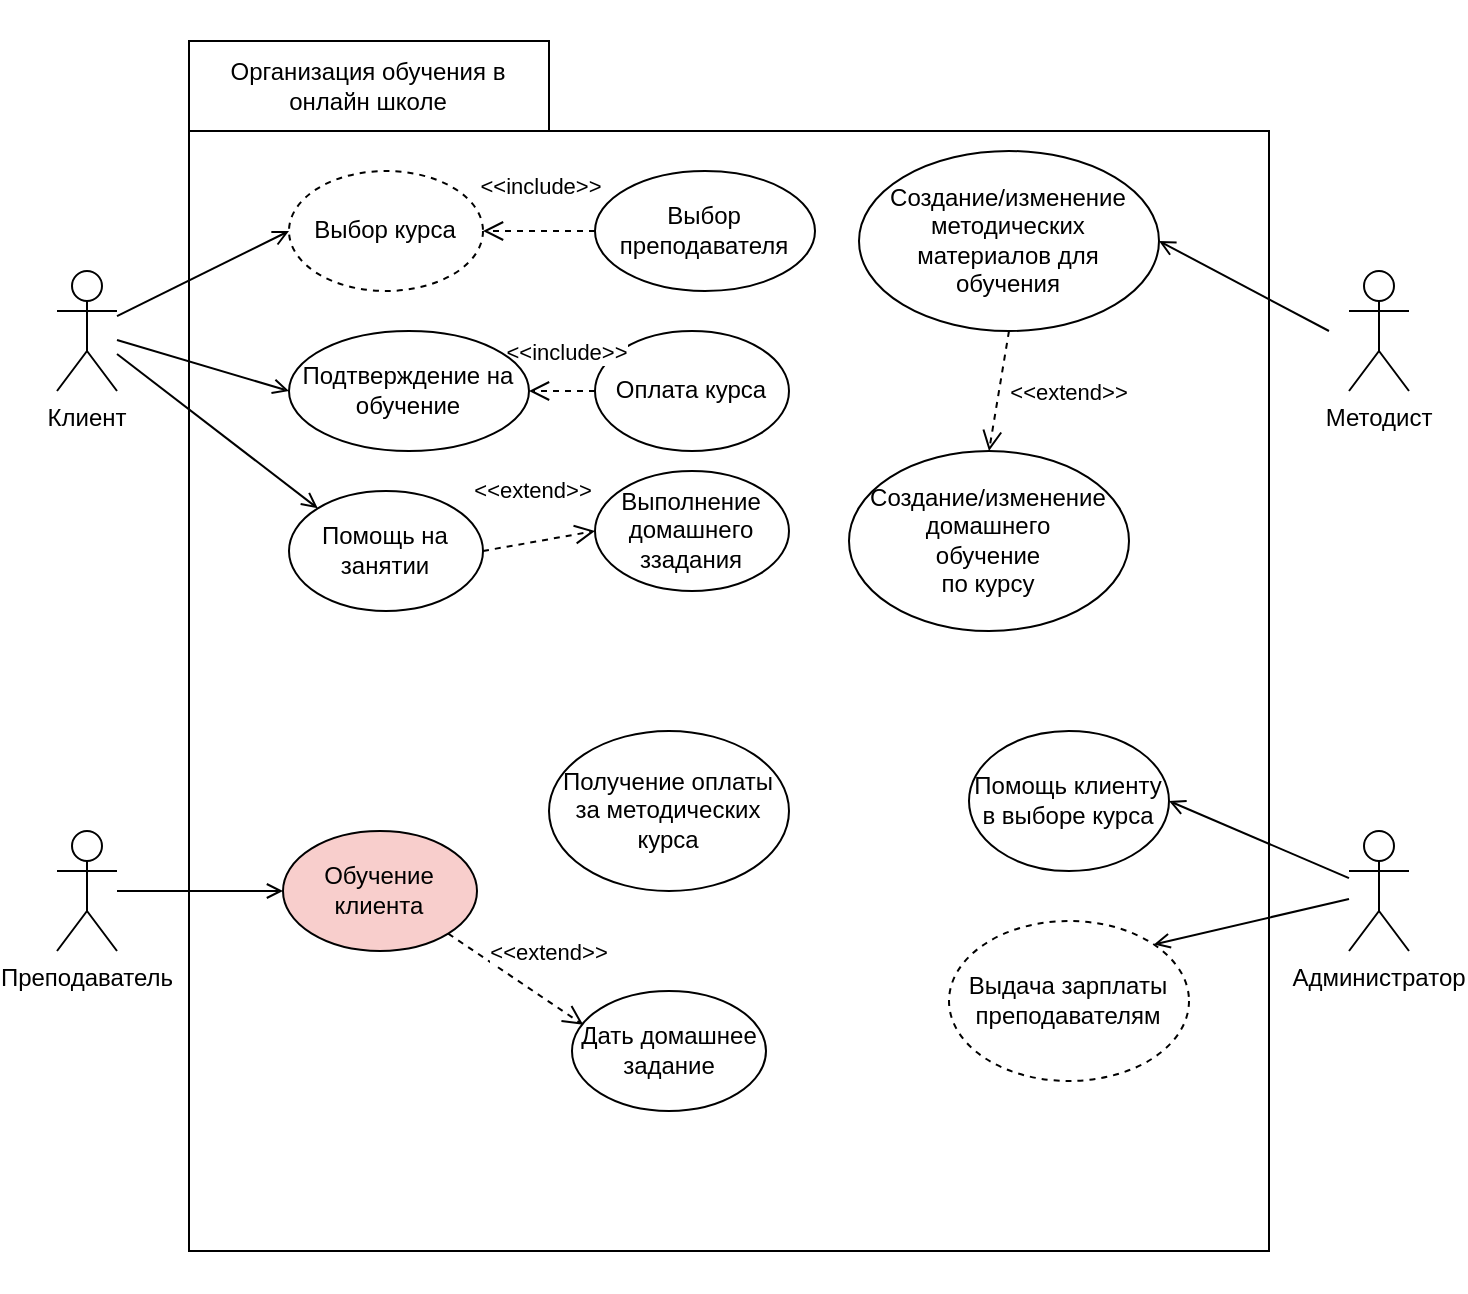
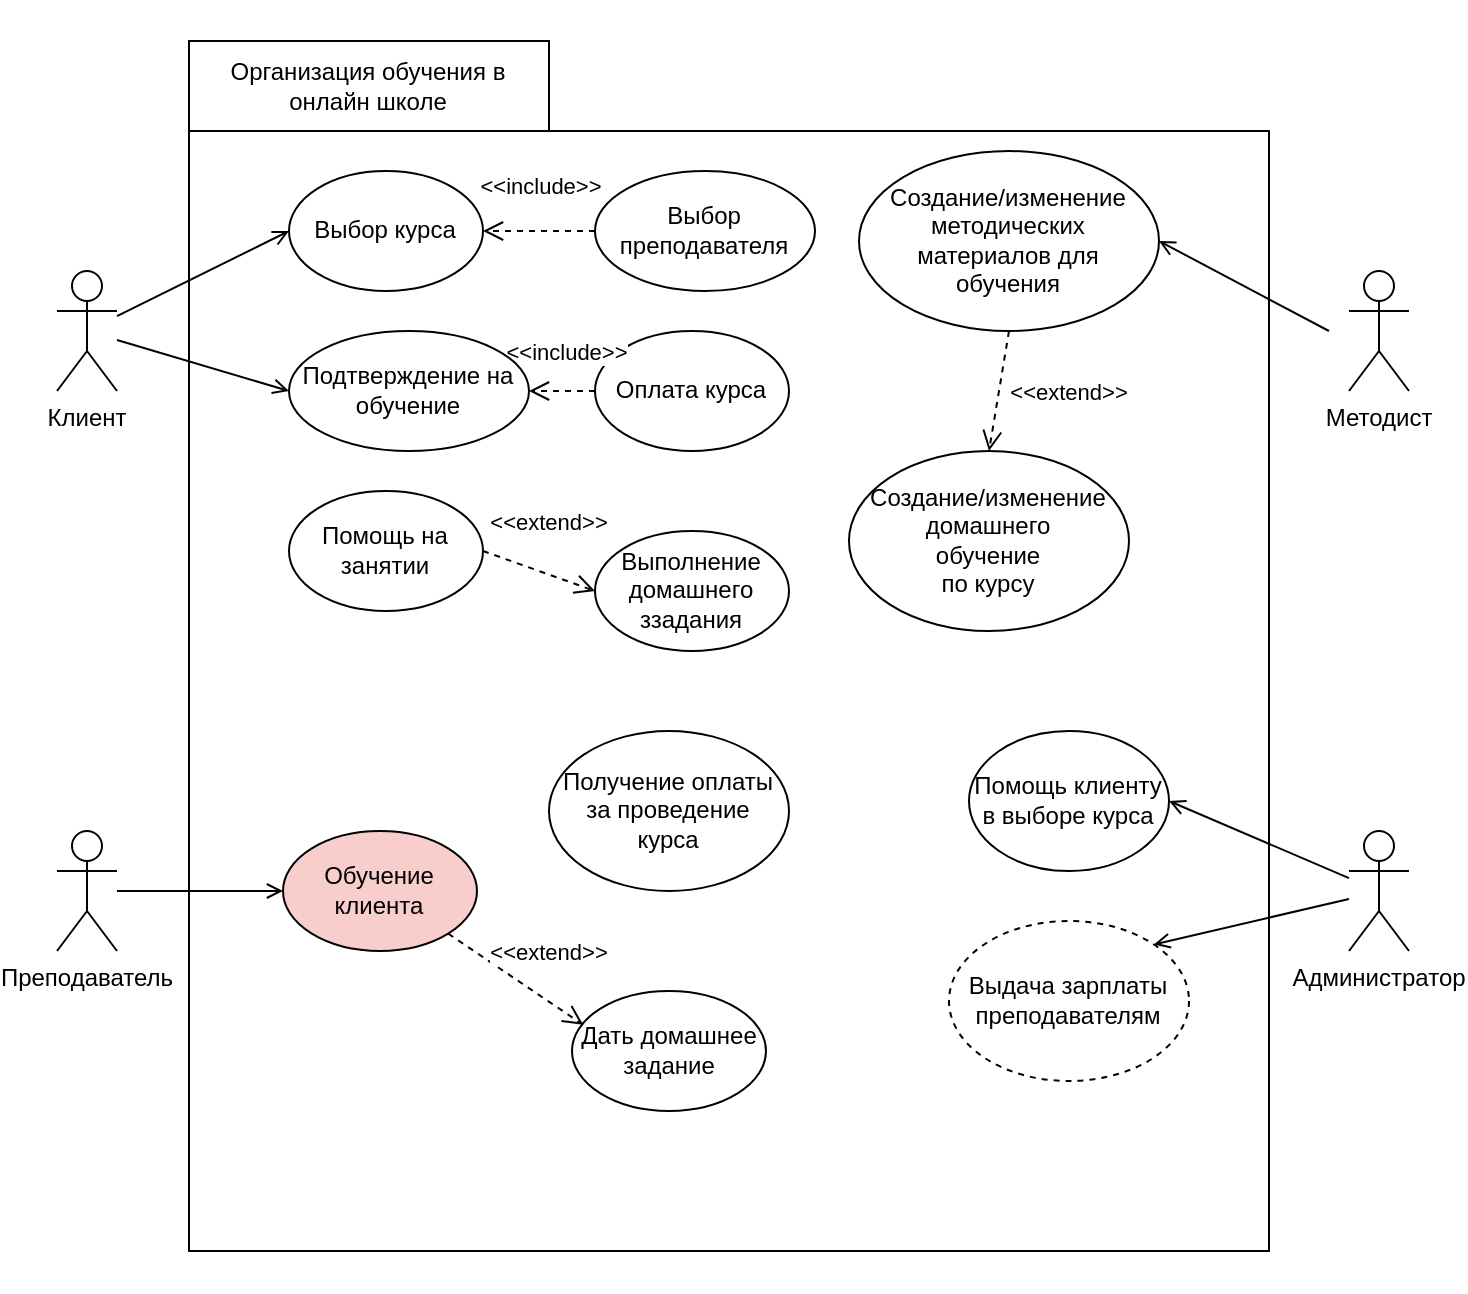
  <mxCell id="0" />
  <mxCell id="1" parent="0" />
  <mxCell id="2" value="" style="shape=folder;fontStyle=1;spacingTop=10;tabWidth=180;tabHeight=45;tabPosition=left;html=1;whiteSpace=wrap;" vertex="1" parent="1"><mxGeometry x="86" y="20" width="540" height="605" as="geometry" /></mxCell>
  <mxCell id="3" style="rounded=0;orthogonalLoop=1;jettySize=auto;html=1;entryX=0;entryY=0.5;entryDx=0;entryDy=0;endArrow=open;endFill=0;" edge="1" parent="1" source="4" target="9"><mxGeometry relative="1" as="geometry" /></mxCell>
  <mxCell id="4" value="Клиент" style="shape=umlActor;verticalLabelPosition=bottom;verticalAlign=top;html=1;outlineConnect=0;" vertex="1" parent="1"><mxGeometry x="20" y="135" width="30" height="60" as="geometry" /></mxCell>
  <mxCell id="5" value="Преподаватель" style="shape=umlActor;verticalLabelPosition=bottom;verticalAlign=top;html=1;outlineConnect=0;" vertex="1" parent="1"><mxGeometry x="20" y="415" width="30" height="60" as="geometry" /></mxCell>
  <mxCell id="6" value="Методист" style="shape=umlActor;verticalLabelPosition=bottom;verticalAlign=top;html=1;outlineConnect=0;" vertex="1" parent="1"><mxGeometry x="666" y="135" width="30" height="60" as="geometry" /></mxCell>
  <mxCell id="7" value="Администратор" style="shape=umlActor;verticalLabelPosition=bottom;verticalAlign=top;html=1;outlineConnect=0;" vertex="1" parent="1"><mxGeometry x="666" y="415" width="30" height="60" as="geometry" /></mxCell>
  <mxCell id="8" value="Организация обучения в онлайн школе" style="text;html=1;align=center;verticalAlign=middle;whiteSpace=wrap;rounded=0;" vertex="1" parent="1"><mxGeometry x="86" y="20" width="180" height="45" as="geometry" /></mxCell>
- <mxCell id="9" value="Выбор курса" style="ellipse;whiteSpace=wrap;html=1;dashed=1;" vertex="1" parent="1"><mxGeometry x="136" y="85" width="97" height="60" as="geometry" /></mxCell>
+ <mxCell id="9" value="Выбор курса" style="ellipse;whiteSpace=wrap;html=1;" vertex="1" parent="1"><mxGeometry x="136" y="85" width="97" height="60" as="geometry" /></mxCell>
  <mxCell id="10" value="Выбор преподавателя" style="ellipse;whiteSpace=wrap;html=1;" vertex="1" parent="1"><mxGeometry x="289" y="85" width="110" height="60" as="geometry" /></mxCell>
  <mxCell id="11" value="&amp;lt;&amp;lt;include&amp;gt;&amp;gt;" style="html=1;verticalAlign=bottom;endArrow=open;dashed=1;endSize=8;curved=0;rounded=0;exitX=0;exitY=0.5;exitDx=0;exitDy=0;endFill=0;" edge="1" parent="1" source="10" target="9"><mxGeometry x="-0.048" y="-13" relative="1" as="geometry"><mxPoint x="356" y="245" as="sourcePoint" /><mxPoint x="276" y="245" as="targetPoint" /><mxPoint as="offset" /></mxGeometry></mxCell>
  <mxCell id="12" value="Оплата курса" style="ellipse;whiteSpace=wrap;html=1;" vertex="1" parent="1"><mxGeometry x="289" y="165" width="97" height="60" as="geometry" /></mxCell>
  <mxCell id="13" value="&amp;lt;&amp;lt;include&amp;gt;&amp;gt;" style="html=1;verticalAlign=bottom;endArrow=open;dashed=1;endSize=8;curved=0;rounded=0;exitX=0;exitY=0.5;exitDx=0;exitDy=0;entryX=1;entryY=0.5;entryDx=0;entryDy=0;endFill=0;" edge="1" parent="1" source="12" target="14"><mxGeometry x="-0.179" y="-10" relative="1" as="geometry"><mxPoint x="336" y="125" as="sourcePoint" /><mxPoint x="274" y="136" as="targetPoint" /><mxPoint as="offset" /></mxGeometry></mxCell>
  <mxCell id="14" value="Подтверждение на обучение" style="ellipse;whiteSpace=wrap;html=1;" vertex="1" parent="1"><mxGeometry x="136" y="165" width="120" height="60" as="geometry" /></mxCell>
  <mxCell id="15" style="rounded=0;orthogonalLoop=1;jettySize=auto;html=1;entryX=0;entryY=0.5;entryDx=0;entryDy=0;endArrow=open;endFill=0;" edge="1" parent="1" source="4" target="14"><mxGeometry relative="1" as="geometry"><mxPoint x="56" y="165" as="sourcePoint" /><mxPoint x="179" y="145" as="targetPoint" /></mxGeometry></mxCell>
  <mxCell id="16" value="Обучение клиента" style="ellipse;whiteSpace=wrap;html=1;fillColor=#f8cecc;" vertex="1" parent="1"><mxGeometry x="133" y="415" width="97" height="60" as="geometry" /></mxCell>
  <mxCell id="17" style="rounded=0;orthogonalLoop=1;jettySize=auto;html=1;entryX=0;entryY=0.5;entryDx=0;entryDy=0;endArrow=open;endFill=0;" edge="1" parent="1" source="5" target="16"><mxGeometry relative="1" as="geometry"><mxPoint x="46" y="445" as="sourcePoint" /><mxPoint x="156" y="215" as="targetPoint" /></mxGeometry></mxCell>
- <mxCell id="18" value="Получение оплаты за методических &lt;br&gt;курса" style="ellipse;whiteSpace=wrap;html=1;" vertex="1" parent="1"><mxGeometry x="266" y="365" width="120" height="80" as="geometry" /></mxCell>
+ <mxCell id="18" value="Получение оплаты за проведение &lt;br&gt;курса" style="ellipse;whiteSpace=wrap;html=1;" vertex="1" parent="1"><mxGeometry x="266" y="365" width="120" height="80" as="geometry" /></mxCell>
  <mxCell id="19" value="Дать домашнее задание" style="ellipse;whiteSpace=wrap;html=1;" vertex="1" parent="1"><mxGeometry x="277.5" y="495" width="97" height="60" as="geometry" /></mxCell>
  <mxCell id="20" value="Помощь на занятии" style="ellipse;whiteSpace=wrap;html=1;" vertex="1" parent="1"><mxGeometry x="136" y="245" width="97" height="60" as="geometry" /></mxCell>
- <mxCell id="21" style="rounded=0;orthogonalLoop=1;jettySize=auto;html=1;entryX=0;entryY=0;entryDx=0;entryDy=0;endArrow=open;endFill=0;" edge="1" parent="1" source="4" target="20"><mxGeometry relative="1" as="geometry"><mxPoint x="60" y="179" as="sourcePoint" /><mxPoint x="146" y="205" as="targetPoint" /></mxGeometry></mxCell>
  <mxCell id="22" value="&amp;lt;&amp;lt;extend&amp;gt;&amp;gt;" style="html=1;verticalAlign=bottom;endArrow=open;dashed=1;endSize=8;curved=0;rounded=0;exitX=1;exitY=0.5;exitDx=0;exitDy=0;endFill=0;entryX=0;entryY=0.5;entryDx=0;entryDy=0;" edge="1" parent="1" source="20" target="23"><mxGeometry x="-0.026" y="16" relative="1" as="geometry"><mxPoint x="326" y="205" as="sourcePoint" /><mxPoint x="246" y="205" as="targetPoint" /><mxPoint as="offset" /></mxGeometry></mxCell>
- <mxCell id="23" value="Выполнение домашнего ззадания" style="ellipse;whiteSpace=wrap;html=1;" vertex="1" parent="1"><mxGeometry x="289" y="235" width="97" height="60" as="geometry" /></mxCell>
+ <mxCell id="23" value="Выполнение домашнего ззадания" style="ellipse;whiteSpace=wrap;html=1;" vertex="1" parent="1"><mxGeometry x="289" y="265" width="97" height="60" as="geometry" /></mxCell>
  <mxCell id="24" value="&amp;lt;&amp;lt;extend&amp;gt;&amp;gt;" style="html=1;verticalAlign=bottom;endArrow=open;dashed=1;endSize=8;curved=0;rounded=0;exitX=1;exitY=1;exitDx=0;exitDy=0;endFill=0;entryX=0.058;entryY=0.282;entryDx=0;entryDy=0;entryPerimeter=0;" edge="1" parent="1" source="16" target="19"><mxGeometry x="0.28" y="13" relative="1" as="geometry"><mxPoint x="243" y="285" as="sourcePoint" /><mxPoint x="320" y="315" as="targetPoint" /><mxPoint as="offset" /></mxGeometry></mxCell>
  <mxCell id="25" value="Помощь клиенту в выборе курса" style="ellipse;whiteSpace=wrap;html=1;" vertex="1" parent="1"><mxGeometry x="476" y="365" width="100" height="70" as="geometry" /></mxCell>
  <mxCell id="26" style="rounded=0;orthogonalLoop=1;jettySize=auto;html=1;entryX=1;entryY=0.5;entryDx=0;entryDy=0;endArrow=open;endFill=0;" edge="1" parent="1" source="7" target="25"><mxGeometry relative="1" as="geometry"><mxPoint x="60" y="187" as="sourcePoint" /><mxPoint x="160" y="264" as="targetPoint" /></mxGeometry></mxCell>
  <mxCell id="27" value="Выдача зарплаты преподавателям" style="ellipse;whiteSpace=wrap;html=1;dashed=1;" vertex="1" parent="1"><mxGeometry x="466" y="460" width="120" height="80" as="geometry" /></mxCell>
  <mxCell id="28" style="rounded=0;orthogonalLoop=1;jettySize=auto;html=1;entryX=1;entryY=0;entryDx=0;entryDy=0;endArrow=open;endFill=0;" edge="1" parent="1" target="27"><mxGeometry relative="1" as="geometry"><mxPoint x="666" y="449" as="sourcePoint" /><mxPoint x="586" y="410" as="targetPoint" /></mxGeometry></mxCell>
  <mxCell id="29" value="Создание/изменение методических &lt;br&gt;материалов для &lt;br&gt;обучения" style="ellipse;whiteSpace=wrap;html=1;" vertex="1" parent="1"><mxGeometry x="421" y="75" width="150" height="90" as="geometry" /></mxCell>
  <mxCell id="30" style="rounded=0;orthogonalLoop=1;jettySize=auto;html=1;entryX=1;entryY=0.5;entryDx=0;entryDy=0;endArrow=open;endFill=0;" edge="1" parent="1" target="29"><mxGeometry relative="1" as="geometry"><mxPoint x="656" y="165" as="sourcePoint" /><mxPoint x="586" y="410" as="targetPoint" /></mxGeometry></mxCell>
  <mxCell id="31" value="Создание/изменение домашнего&lt;br&gt;обучение&lt;br&gt;по курсу" style="ellipse;whiteSpace=wrap;html=1;" vertex="1" parent="1"><mxGeometry x="416" y="225" width="140" height="90" as="geometry" /></mxCell>
  <mxCell id="32" value="&amp;lt;&amp;lt;extend&amp;gt;&amp;gt;" style="html=1;verticalAlign=bottom;endArrow=open;dashed=1;endSize=8;curved=0;rounded=0;exitX=0.5;exitY=1;exitDx=0;exitDy=0;endFill=0;entryX=0.5;entryY=0;entryDx=0;entryDy=0;" edge="1" parent="1" source="29" target="31"><mxGeometry x="0.135" y="36" relative="1" as="geometry"><mxPoint x="243" y="285" as="sourcePoint" /><mxPoint x="299" y="305" as="targetPoint" /><mxPoint as="offset" /></mxGeometry></mxCell>
